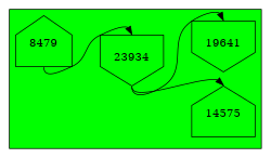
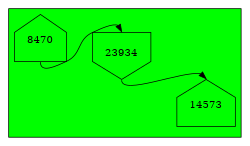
  digraph {
    rankdir=LR
    node [shape=house]
    edge [headport=n tailport=s]
-   8470 [height=1 width=1 label=8479]
+   8470 [height=1 width=1]
    n2 [height=1 label=23934 shape=invhouse width=1]
-   14575 [height=1 width=1]
-   19641 [height=1 shape=invhouse width=1]
+   14575 [height=1 width=1 label=14573]
    subgraph cluster_1 {
      fillcolor=green
      style=filled
      8470
      n2
      14575
-     19641
    }
    8470 -> n2
    n2 -> 14575
-   n2 -> 19641
  }
